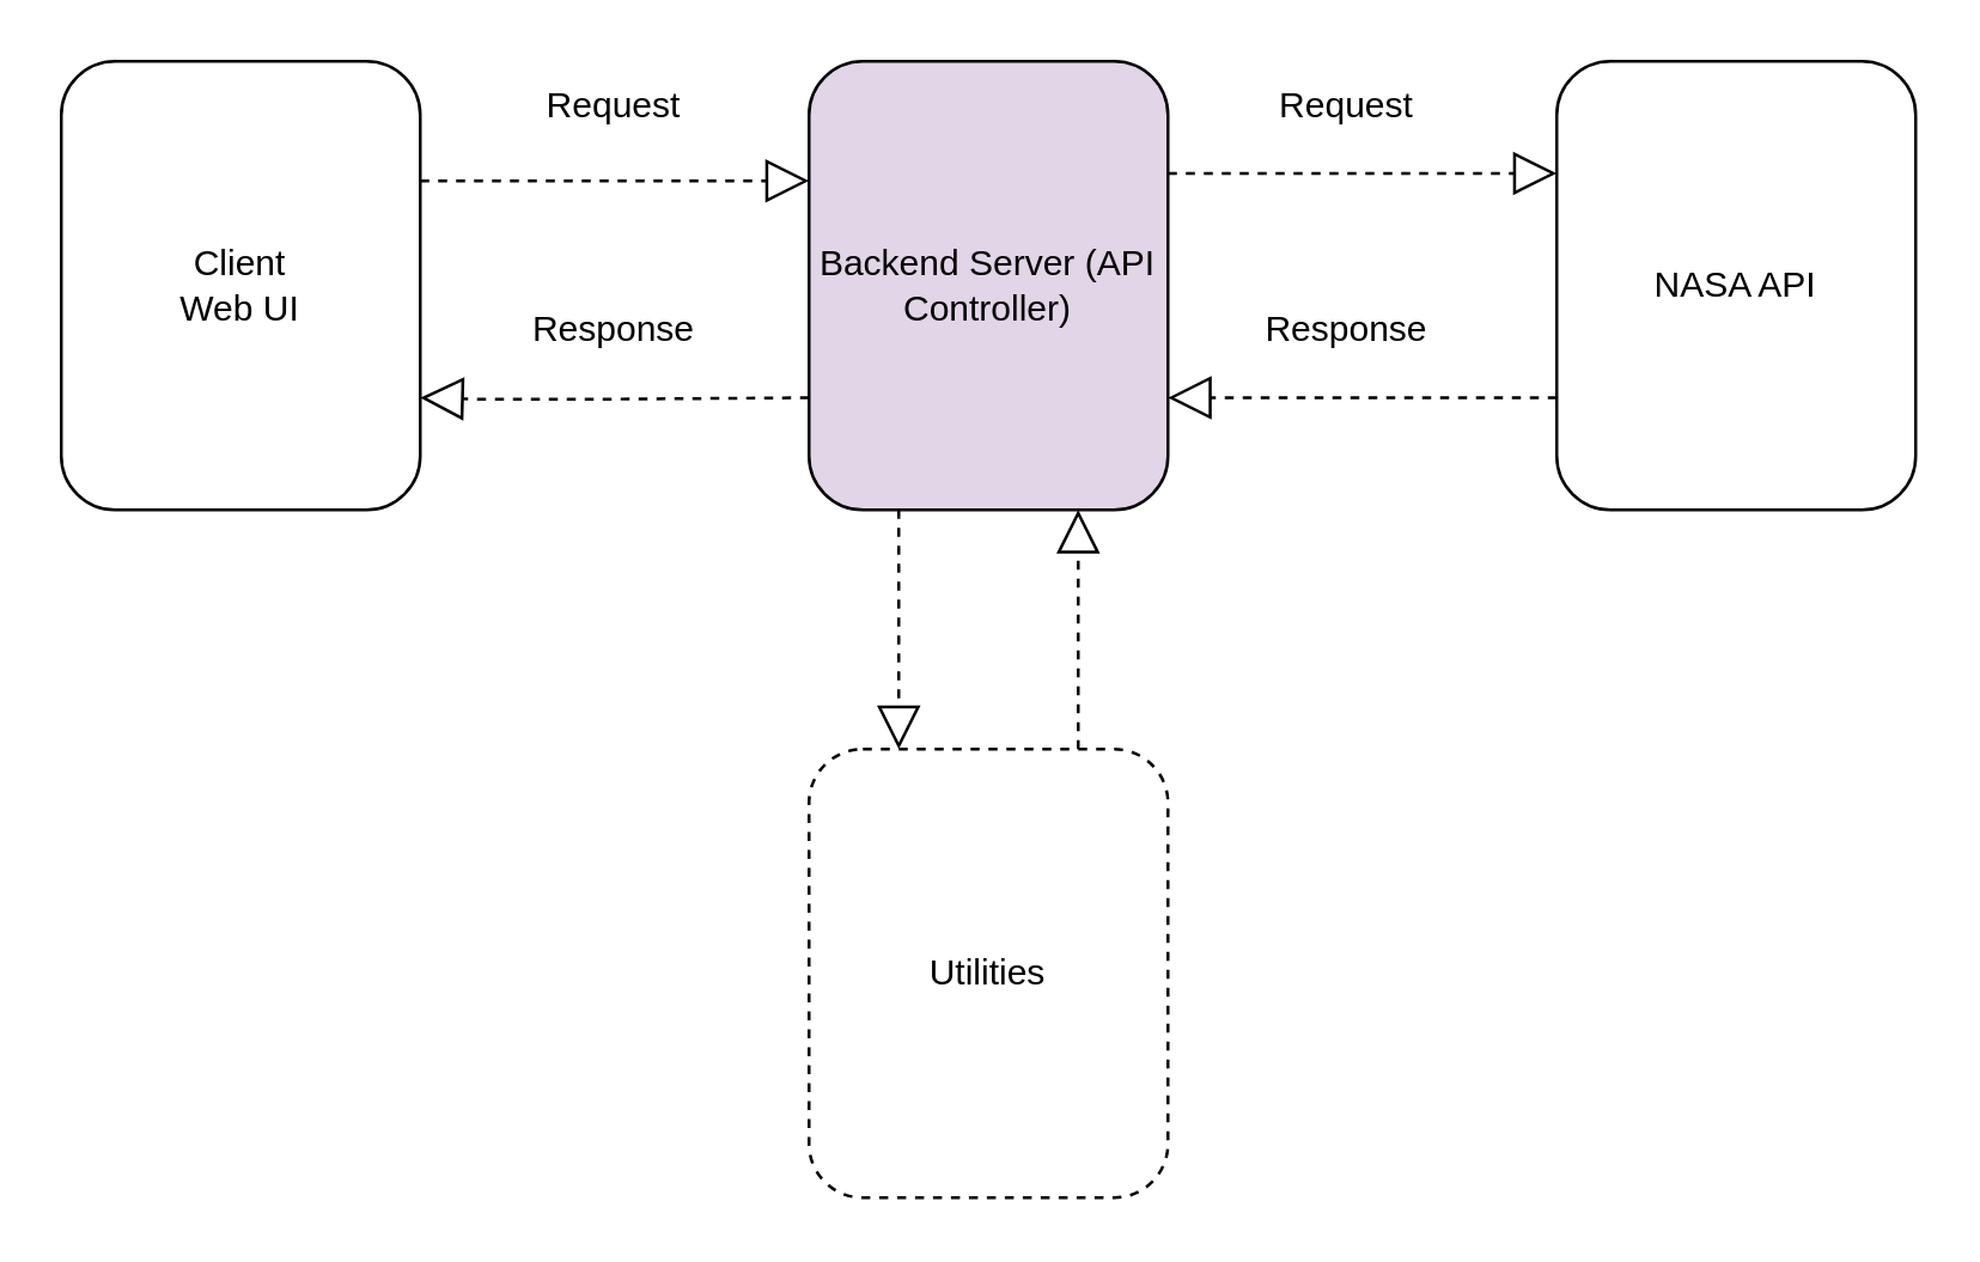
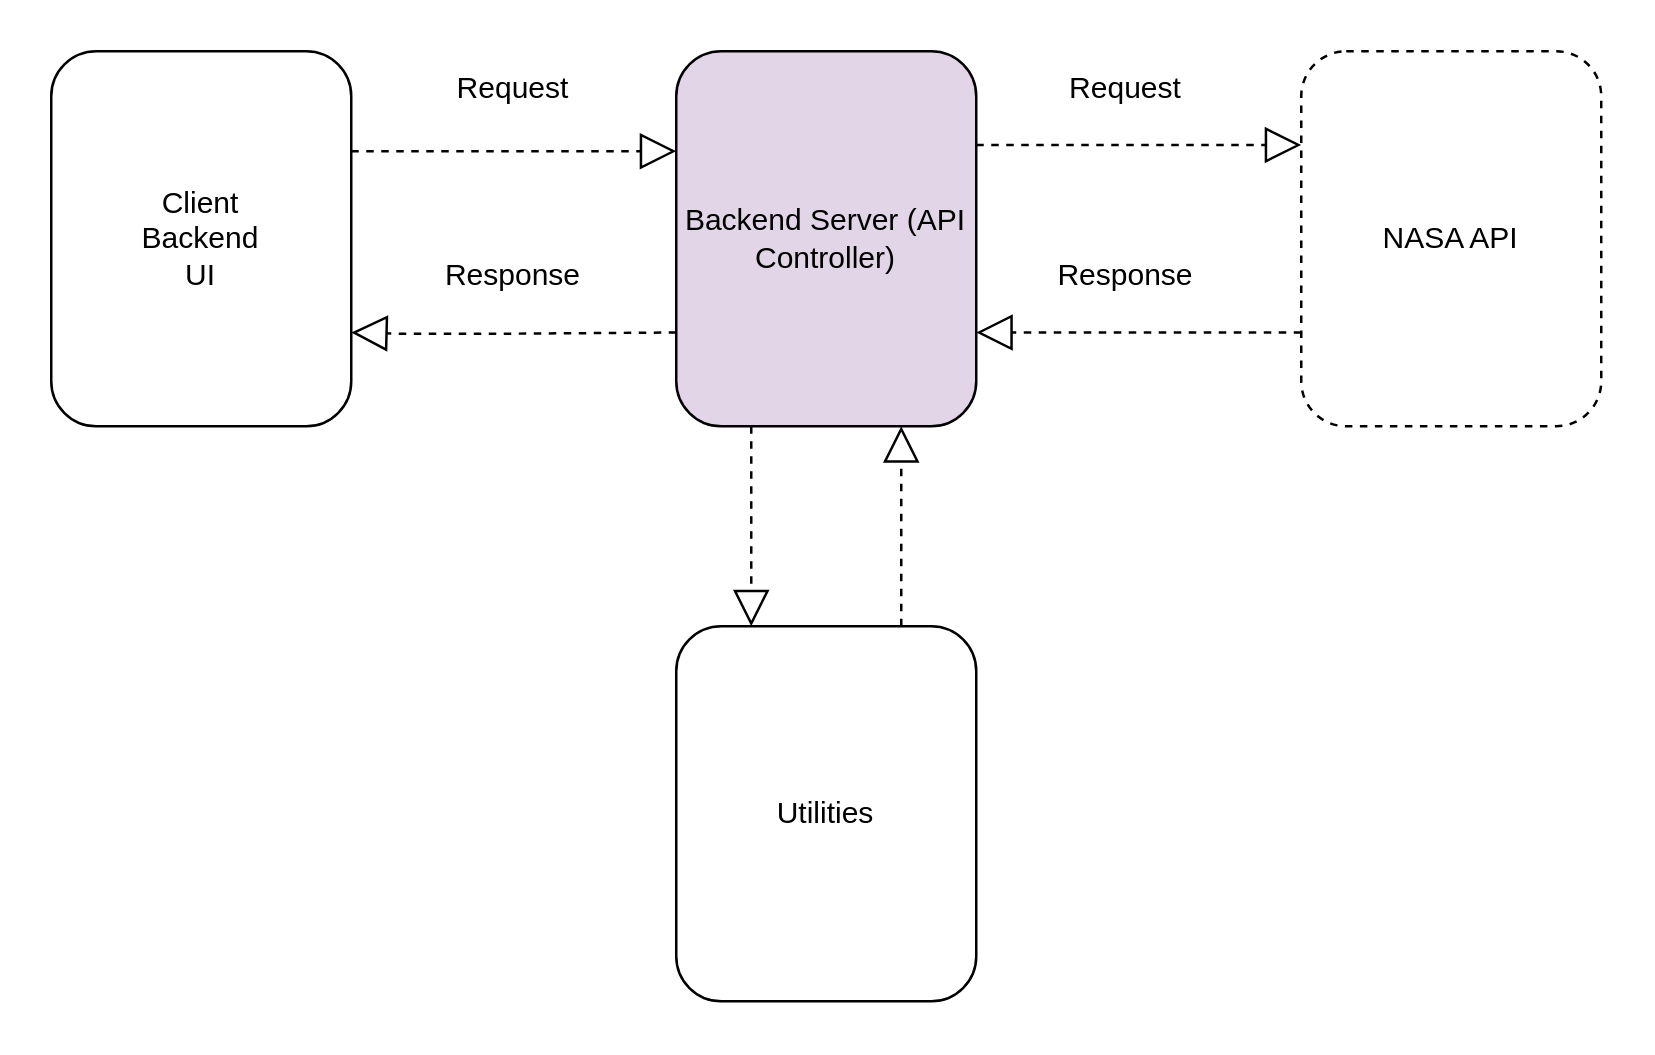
  <mxCell id="0" />
  <mxCell id="1" parent="0" />
  <mxCell id="2" value="" style="rounded=1;whiteSpace=wrap;html=1;" vertex="1" parent="1"><mxGeometry x="20" y="20" width="120" height="150" as="geometry" /></mxCell>
- <mxCell id="3" value="Client Web UI" style="text;html=1;strokeColor=none;fillColor=none;align=center;verticalAlign=middle;whiteSpace=wrap;rounded=0;" vertex="1" parent="1"><mxGeometry x="50" y="65" width="60" height="60" as="geometry" /></mxCell>
+ <mxCell id="3" value="Client Backend UI" style="text;html=1;strokeColor=none;fillColor=none;align=center;verticalAlign=middle;whiteSpace=wrap;rounded=0;" vertex="1" parent="1"><mxGeometry x="50" y="65" width="60" height="60" as="geometry" /></mxCell>
  <mxCell id="4" value="Backend Server (API Controller)" style="rounded=1;whiteSpace=wrap;html=1;fillColor=#e1d5e7;" vertex="1" parent="1"><mxGeometry x="270" y="20" width="120" height="150" as="geometry" /></mxCell>
- <mxCell id="5" value="NASA API" style="rounded=1;whiteSpace=wrap;html=1;" vertex="1" parent="1"><mxGeometry x="520" y="20" width="120" height="150" as="geometry" /></mxCell>
+ <mxCell id="5" value="NASA API" style="rounded=1;whiteSpace=wrap;html=1;dashed=1;" vertex="1" parent="1"><mxGeometry x="520" y="20" width="120" height="150" as="geometry" /></mxCell>
  <mxCell id="6" value="" style="endArrow=block;dashed=1;endFill=0;endSize=12;html=1;rounded=0;" edge="1" parent="1"><mxGeometry width="160" relative="1" as="geometry"><mxPoint x="140" y="60" as="sourcePoint" /><mxPoint x="270" y="60" as="targetPoint" /></mxGeometry></mxCell>
  <mxCell id="7" value="" style="endArrow=block;dashed=1;endFill=0;endSize=12;html=1;rounded=0;entryX=1;entryY=0.75;entryDx=0;entryDy=0;exitX=0;exitY=0.75;exitDx=0;exitDy=0;" edge="1" parent="1" source="4" target="2"><mxGeometry width="160" relative="1" as="geometry"><mxPoint x="220" y="210" as="sourcePoint" /><mxPoint x="230" y="140" as="targetPoint" /><Array as="points"><mxPoint x="200" y="133" /><mxPoint x="160" y="133" /></Array></mxGeometry></mxCell>
  <mxCell id="8" value="" style="endArrow=block;dashed=1;endFill=0;endSize=12;html=1;rounded=0;entryX=0;entryY=0.25;entryDx=0;entryDy=0;exitX=1;exitY=0.25;exitDx=0;exitDy=0;" edge="1" parent="1" source="4" target="5"><mxGeometry width="160" relative="1" as="geometry"><mxPoint x="390" y="50" as="sourcePoint" /><mxPoint x="470" y="50" as="targetPoint" /></mxGeometry></mxCell>
  <mxCell id="9" value="" style="endArrow=block;dashed=1;endFill=0;endSize=12;html=1;rounded=0;entryX=1;entryY=0.75;entryDx=0;entryDy=0;exitX=0;exitY=0.75;exitDx=0;exitDy=0;" edge="1" parent="1" source="5" target="4"><mxGeometry width="160" relative="1" as="geometry"><mxPoint x="490" y="130" as="sourcePoint" /><mxPoint x="390" y="130" as="targetPoint" /></mxGeometry></mxCell>
  <mxCell id="10" value="Request" style="text;html=1;strokeColor=none;fillColor=none;align=center;verticalAlign=middle;whiteSpace=wrap;rounded=0;" vertex="1" parent="1"><mxGeometry x="170" y="20" width="70" height="30" as="geometry" /></mxCell>
  <mxCell id="11" value="Request" style="text;html=1;strokeColor=none;fillColor=none;align=center;verticalAlign=middle;whiteSpace=wrap;rounded=0;" vertex="1" parent="1"><mxGeometry x="415" y="20" width="70" height="30" as="geometry" /></mxCell>
  <mxCell id="12" value="Response" style="text;html=1;strokeColor=none;fillColor=none;align=center;verticalAlign=middle;whiteSpace=wrap;rounded=0;" vertex="1" parent="1"><mxGeometry x="170" y="95" width="70" height="30" as="geometry" /></mxCell>
  <mxCell id="13" value="Response" style="text;html=1;strokeColor=none;fillColor=none;align=center;verticalAlign=middle;whiteSpace=wrap;rounded=0;" vertex="1" parent="1"><mxGeometry x="415" y="95" width="70" height="30" as="geometry" /></mxCell>
- <mxCell id="14" value="Utilities" style="rounded=1;whiteSpace=wrap;html=1;dashed=1;" vertex="1" parent="1"><mxGeometry x="270" y="250" width="120" height="150" as="geometry" /></mxCell>
+ <mxCell id="14" value="Utilities" style="rounded=1;whiteSpace=wrap;html=1;" vertex="1" parent="1"><mxGeometry x="270" y="250" width="120" height="150" as="geometry" /></mxCell>
  <mxCell id="15" value="" style="endArrow=block;dashed=1;endFill=0;endSize=12;html=1;rounded=0;entryX=0.25;entryY=0;entryDx=0;entryDy=0;exitX=0.75;exitY=1;exitDx=0;exitDy=0;" edge="1" parent="1" target="14"><mxGeometry width="160" relative="1" as="geometry"><mxPoint x="300" y="170" as="sourcePoint" /><mxPoint x="300" y="230" as="targetPoint" /><Array as="points"><mxPoint x="300" y="190" /><mxPoint x="300" y="211" /></Array></mxGeometry></mxCell>
  <mxCell id="16" value="" style="endArrow=block;dashed=1;endFill=0;endSize=12;html=1;rounded=0;exitX=0.75;exitY=0;exitDx=0;exitDy=0;" edge="1" parent="1" source="14"><mxGeometry width="160" relative="1" as="geometry"><mxPoint x="360" y="230" as="sourcePoint" /><mxPoint x="360" y="170" as="targetPoint" /><Array as="points"><mxPoint x="360" y="211" /><mxPoint x="360" y="190" /></Array></mxGeometry></mxCell>
